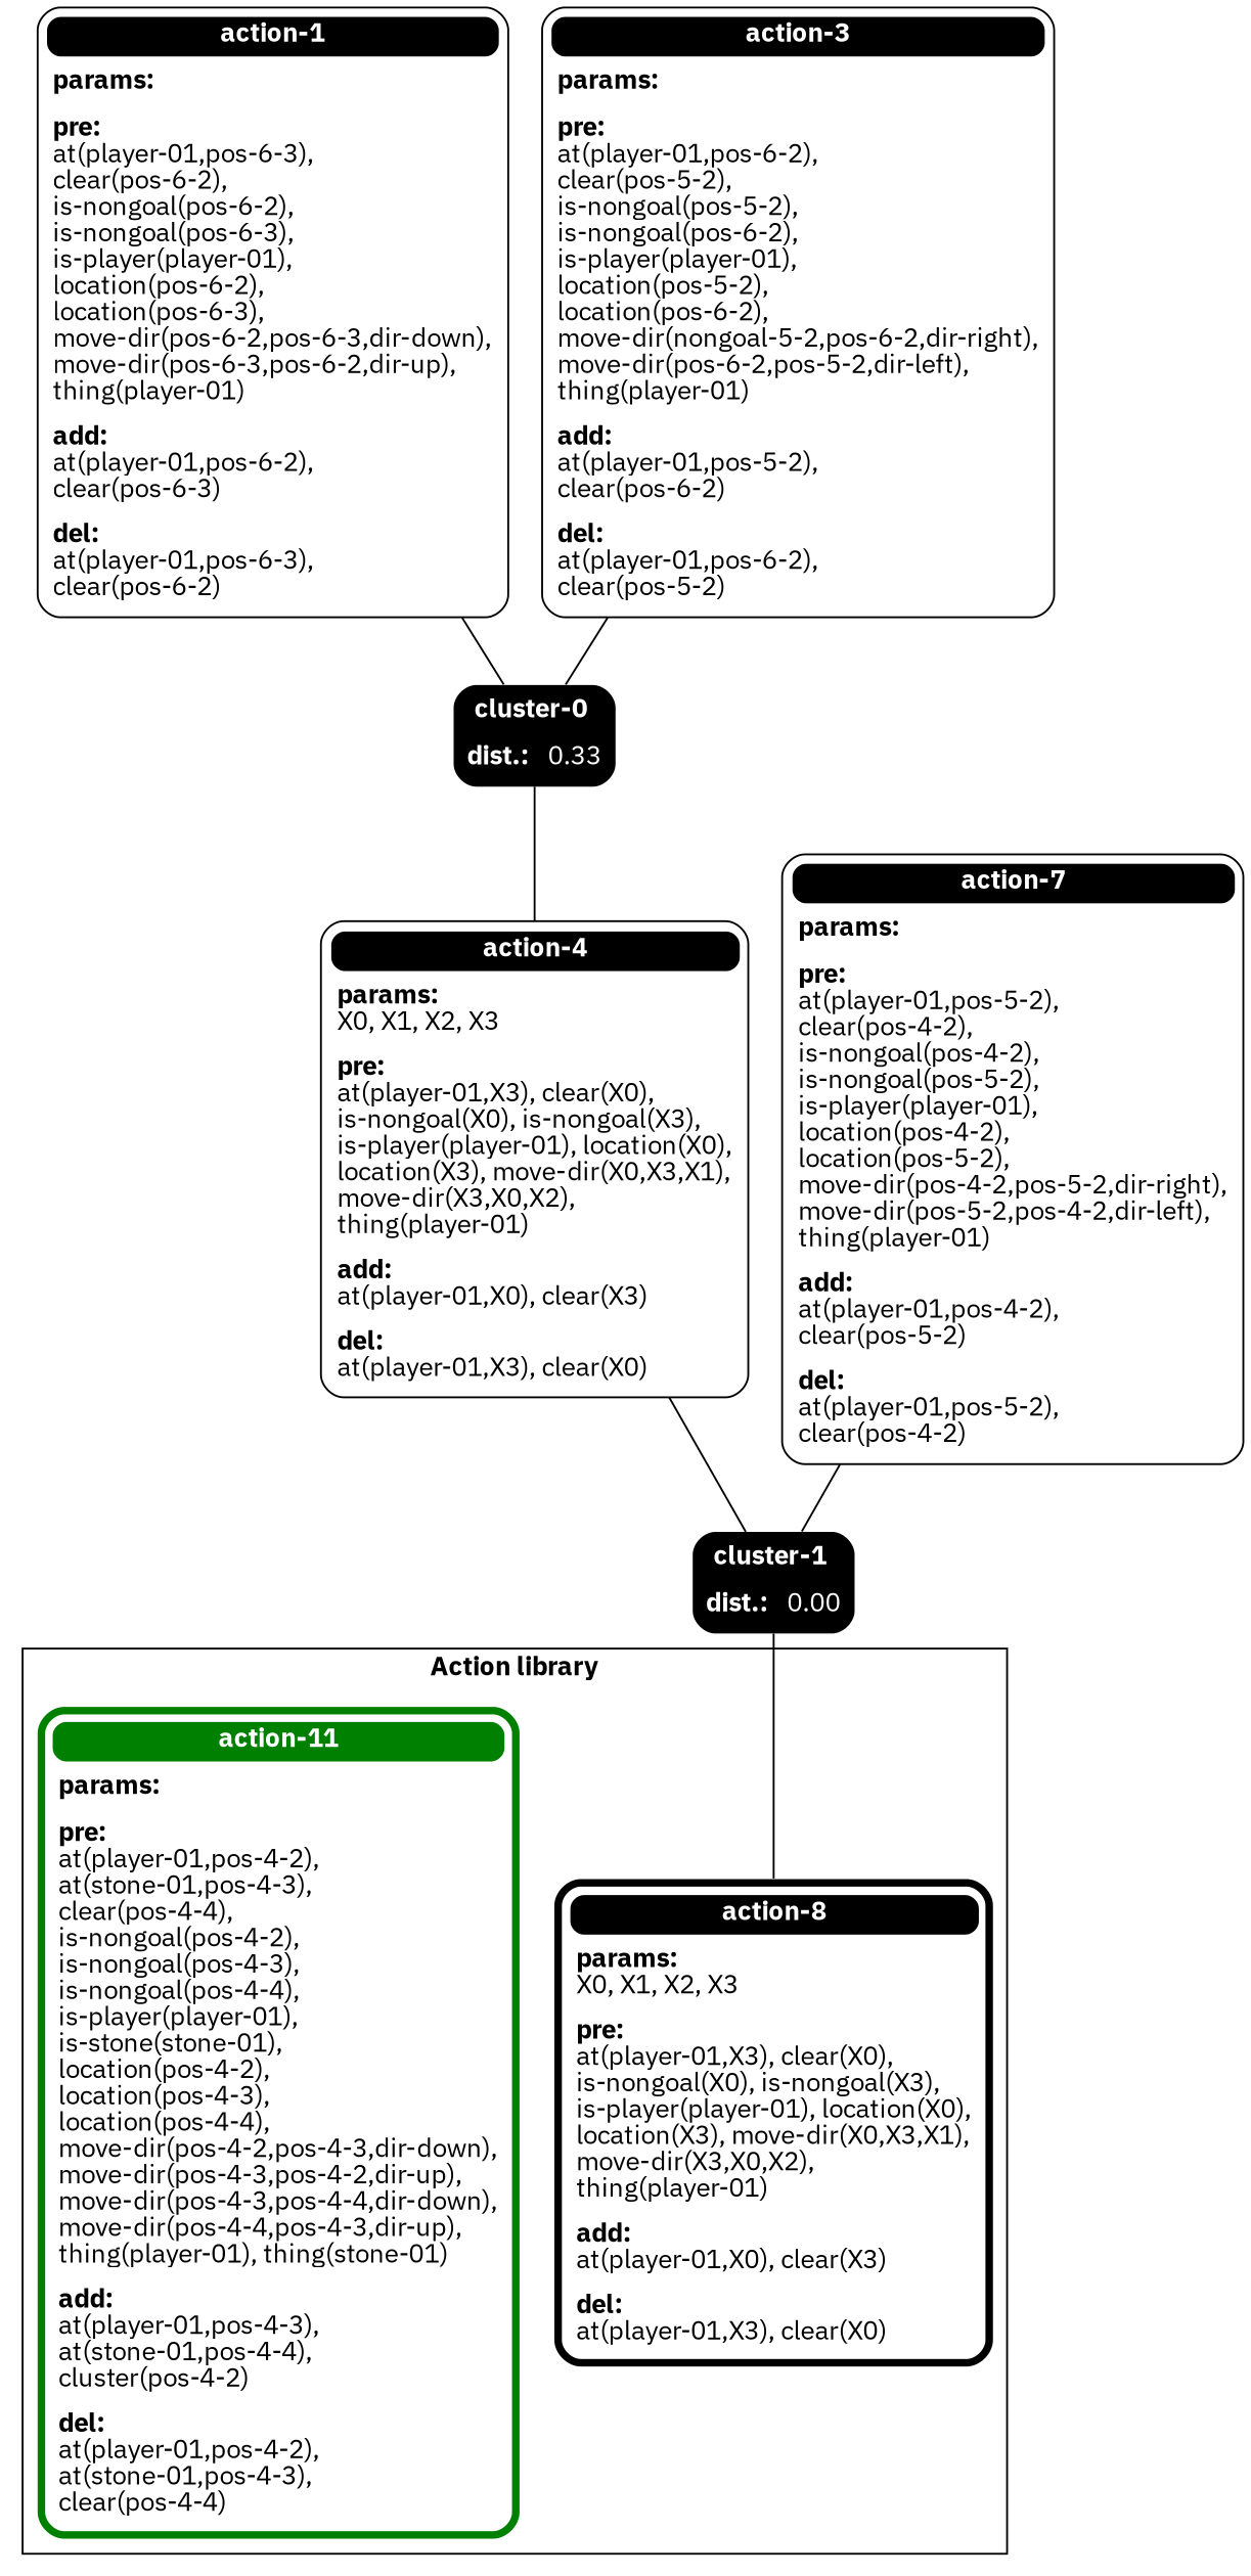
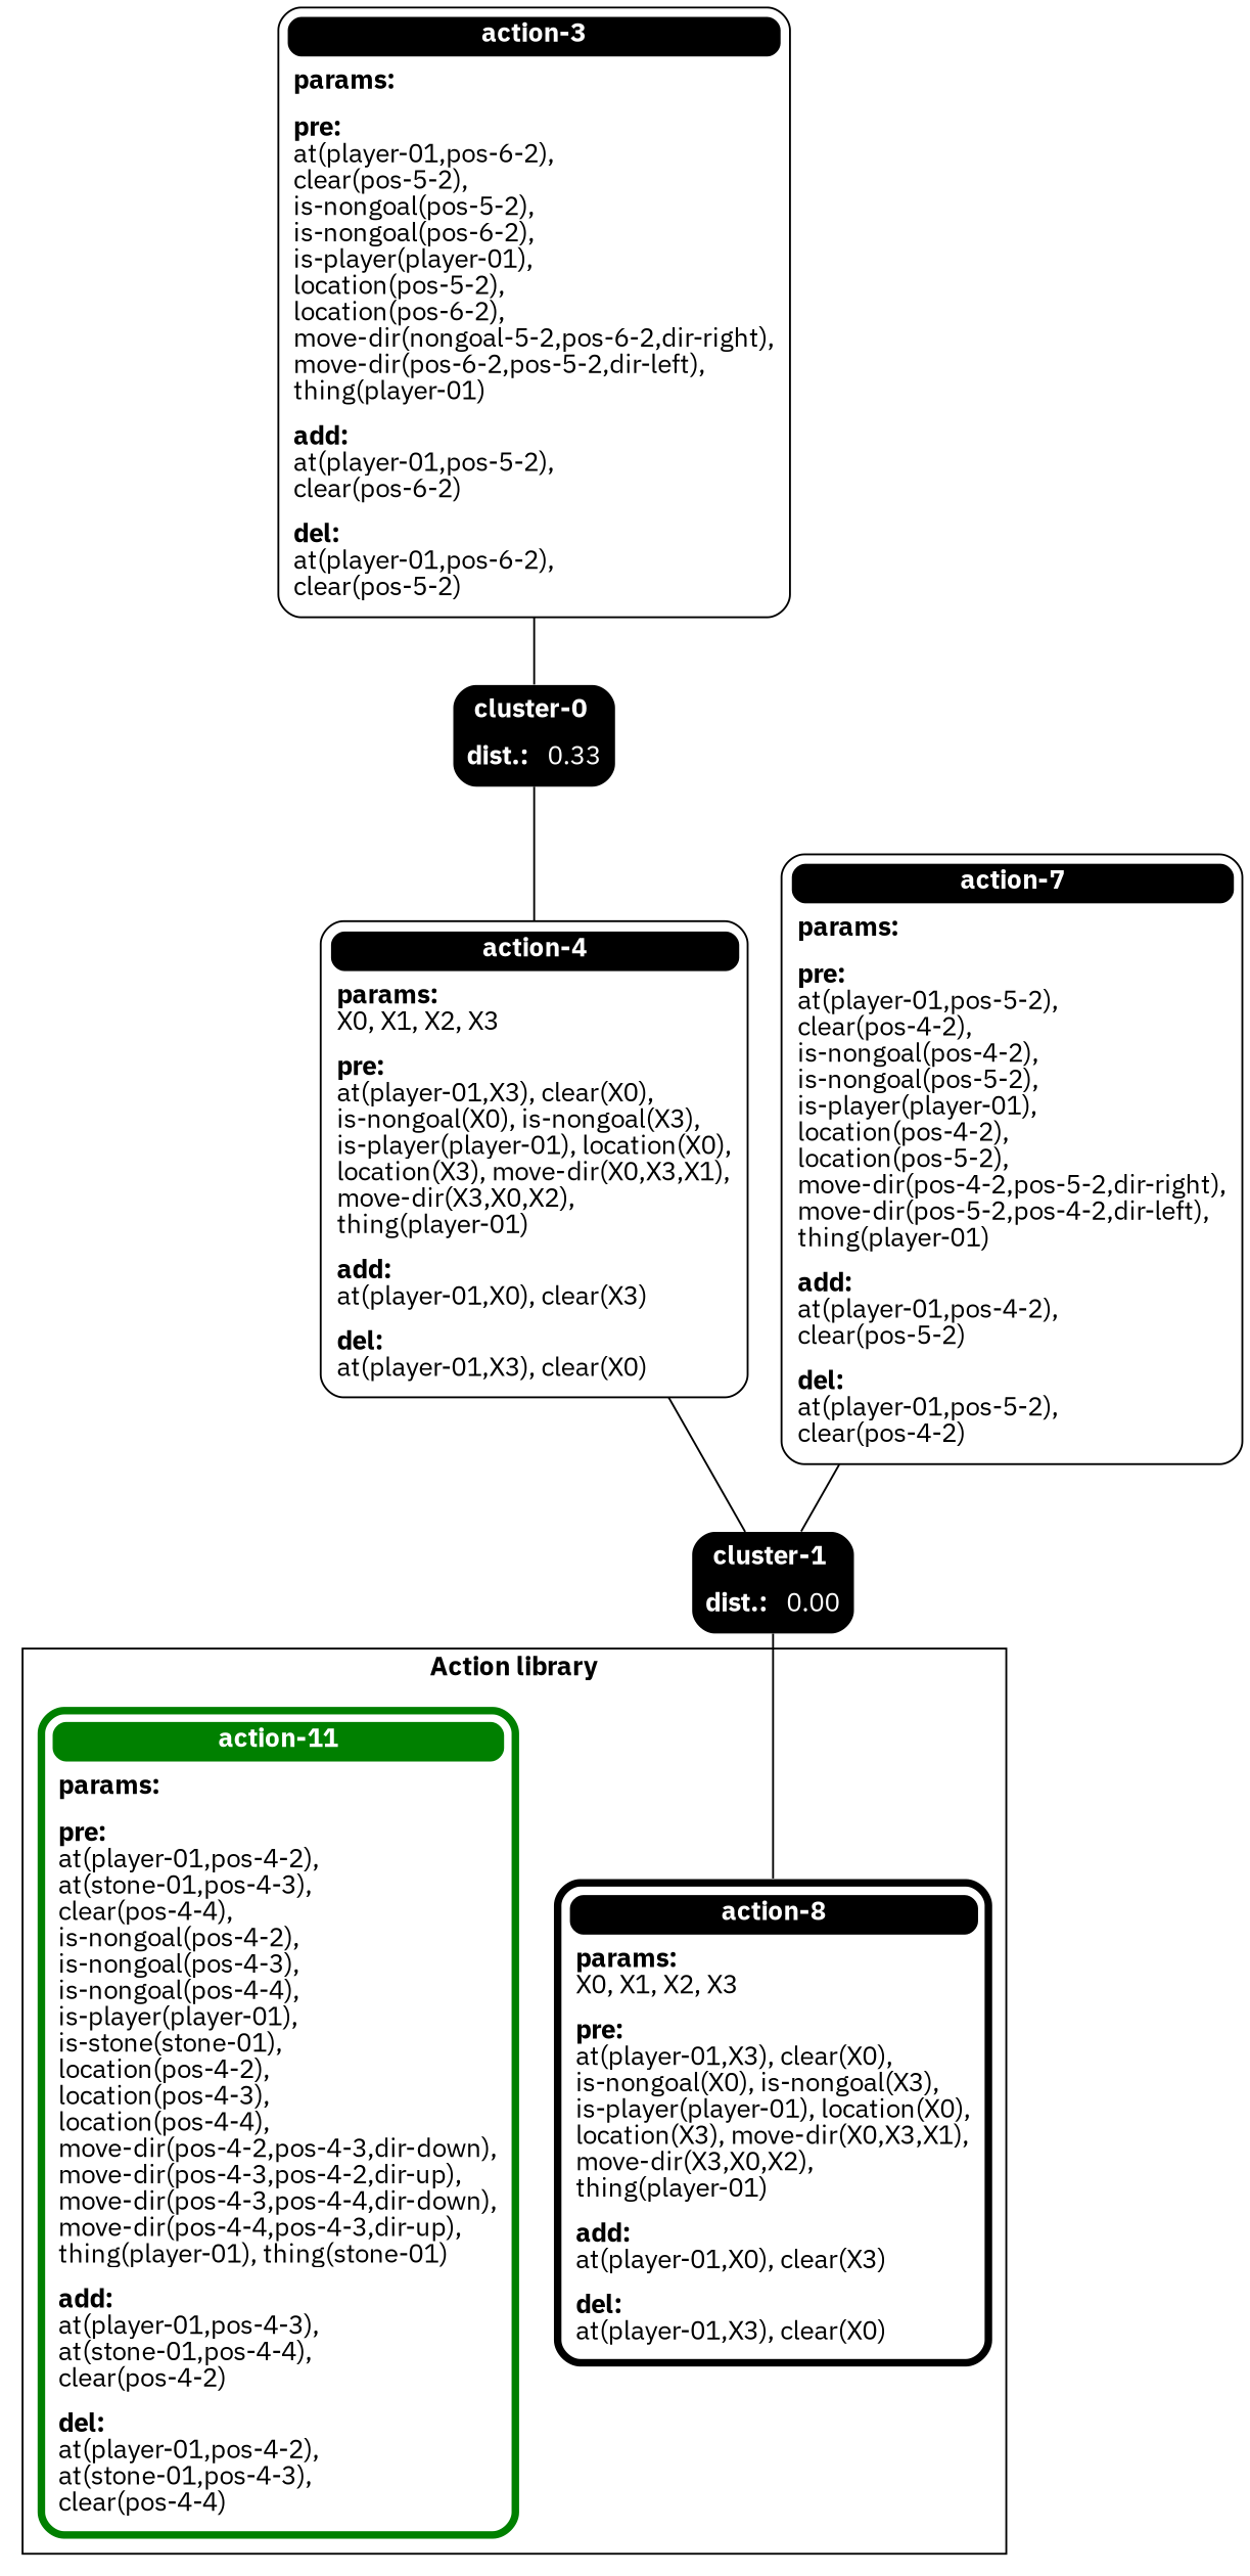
  graph {
    fontname="IBM Plex Sans"
    rankdir=TB
    node [fontcolor=black fontname="IBM Plex Sans" margin=0 shape=none]
    edge [fontname="IBM Plex Sans"]
    n1 [label=<<table color="black" style="rounded" border="4" cellborder="0" cellspacing="4" cellpadding="3"><tr><td style="rounded" align="center" bgcolor="black"><font color="white"><b>action-8</b></font></td></tr><tr><td valign="top" align="left" balign="left"><b>params:</b><br/>X0, X1, X2, X3</td></tr><tr><td valign="top" align="left" balign="left"><b>pre:</b><br/>at(player-01,X3), clear(X0),<br/>is-nongoal(X0), is-nongoal(X3),<br/>is-player(player-01), location(X0),<br/>location(X3), move-dir(X0,X3,X1),<br/>move-dir(X3,X0,X2),<br/>thing(player-01)</td></tr><tr><td valign="top" align="left" balign="left"><b>add:</b><br/>at(player-01,X0), clear(X3)</td></tr><tr><td valign="top" align="left" balign="left"><b>del:</b><br/>at(player-01,X3), clear(X0)</td></tr></table>>]
-   n2 [label=<<table color="#008000" style="rounded" border="4" cellborder="0" cellspacing="4" cellpadding="3"><tr><td style="rounded" align="center" bgcolor="#008000"><font color="white"><b>action-11</b></font></td></tr><tr><td valign="top" align="left" balign="left"><b>params:</b><br/></td></tr><tr><td valign="top" align="left" balign="left"><b>pre:</b><br/>at(player-01,pos-4-2),<br/>at(stone-01,pos-4-3),<br/>clear(pos-4-4),<br/>is-nongoal(pos-4-2),<br/>is-nongoal(pos-4-3),<br/>is-nongoal(pos-4-4),<br/>is-player(player-01),<br/>is-stone(stone-01),<br/>location(pos-4-2),<br/>location(pos-4-3),<br/>location(pos-4-4),<br/>move-dir(pos-4-2,pos-4-3,dir-down),<br/>move-dir(pos-4-3,pos-4-2,dir-up),<br/>move-dir(pos-4-3,pos-4-4,dir-down),<br/>move-dir(pos-4-4,pos-4-3,dir-up),<br/>thing(player-01), thing(stone-01)</td></tr><tr><td valign="top" align="left" balign="left"><b>add:</b><br/>at(player-01,pos-4-3),<br/>at(stone-01,pos-4-4),<br/>cluster(pos-4-2)</td></tr><tr><td valign="top" align="left" balign="left"><b>del:</b><br/>at(player-01,pos-4-2),<br/>at(stone-01,pos-4-3),<br/>clear(pos-4-4)</td></tr></table>>]
-   n3 [label=<<table color="black" style="rounded" border="1" cellborder="0" cellspacing="4" cellpadding="3"><tr><td style="rounded" align="center" bgcolor="black"><font color="white"><b>action-1</b></font></td></tr><tr><td valign="top" align="left" balign="left"><b>params:</b><br/></td></tr><tr><td valign="top" align="left" balign="left"><b>pre:</b><br/>at(player-01,pos-6-3),<br/>clear(pos-6-2),<br/>is-nongoal(pos-6-2),<br/>is-nongoal(pos-6-3),<br/>is-player(player-01),<br/>location(pos-6-2),<br/>location(pos-6-3),<br/>move-dir(pos-6-2,pos-6-3,dir-down),<br/>move-dir(pos-6-3,pos-6-2,dir-up),<br/>thing(player-01)</td></tr><tr><td valign="top" align="left" balign="left"><b>add:</b><br/>at(player-01,pos-6-2),<br/>clear(pos-6-3)</td></tr><tr><td valign="top" align="left" balign="left"><b>del:</b><br/>at(player-01,pos-6-3),<br/>clear(pos-6-2)</td></tr></table>>]
+   n2 [label=<<table color="#008000" style="rounded" border="4" cellborder="0" cellspacing="4" cellpadding="3"><tr><td style="rounded" align="center" bgcolor="#008000"><font color="white"><b>action-11</b></font></td></tr><tr><td valign="top" align="left" balign="left"><b>params:</b><br/></td></tr><tr><td valign="top" align="left" balign="left"><b>pre:</b><br/>at(player-01,pos-4-2),<br/>at(stone-01,pos-4-3),<br/>clear(pos-4-4),<br/>is-nongoal(pos-4-2),<br/>is-nongoal(pos-4-3),<br/>is-nongoal(pos-4-4),<br/>is-player(player-01),<br/>is-stone(stone-01),<br/>location(pos-4-2),<br/>location(pos-4-3),<br/>location(pos-4-4),<br/>move-dir(pos-4-2,pos-4-3,dir-down),<br/>move-dir(pos-4-3,pos-4-2,dir-up),<br/>move-dir(pos-4-3,pos-4-4,dir-down),<br/>move-dir(pos-4-4,pos-4-3,dir-up),<br/>thing(player-01), thing(stone-01)</td></tr><tr><td valign="top" align="left" balign="left"><b>add:</b><br/>at(player-01,pos-4-3),<br/>at(stone-01,pos-4-4),<br/>clear(pos-4-2)</td></tr><tr><td valign="top" align="left" balign="left"><b>del:</b><br/>at(player-01,pos-4-2),<br/>at(stone-01,pos-4-3),<br/>clear(pos-4-4)</td></tr></table>>]
    n4 [fontcolor=white label=<<table bgcolor="black" style="rounded" border="0" cellborder="0" cellspacing="4" cellpadding="3"><tr><td style="rounded" align="center"><b>cluster-0 </b></td></tr><tr><td style="rounded" align="left"><b>dist.:  </b> 0.33</td></tr></table>> penwidth=0]
    n5 [label=<<table color="black" style="rounded" border="1" cellborder="0" cellspacing="4" cellpadding="3"><tr><td style="rounded" align="center" bgcolor="black"><font color="white"><b>action-4</b></font></td></tr><tr><td valign="top" align="left" balign="left"><b>params:</b><br/>X0, X1, X2, X3</td></tr><tr><td valign="top" align="left" balign="left"><b>pre:</b><br/>at(player-01,X3), clear(X0),<br/>is-nongoal(X0), is-nongoal(X3),<br/>is-player(player-01), location(X0),<br/>location(X3), move-dir(X0,X3,X1),<br/>move-dir(X3,X0,X2),<br/>thing(player-01)</td></tr><tr><td valign="top" align="left" balign="left"><b>add:</b><br/>at(player-01,X0), clear(X3)</td></tr><tr><td valign="top" align="left" balign="left"><b>del:</b><br/>at(player-01,X3), clear(X0)</td></tr></table>>]
    n6 [label=<<table color="black" style="rounded" border="1" cellborder="0" cellspacing="4" cellpadding="3"><tr><td style="rounded" align="center" bgcolor="black"><font color="white"><b>action-3</b></font></td></tr><tr><td valign="top" align="left" balign="left"><b>params:</b><br/></td></tr><tr><td valign="top" align="left" balign="left"><b>pre:</b><br/>at(player-01,pos-6-2),<br/>clear(pos-5-2),<br/>is-nongoal(pos-5-2),<br/>is-nongoal(pos-6-2),<br/>is-player(player-01),<br/>location(pos-5-2),<br/>location(pos-6-2),<br/>move-dir(nongoal-5-2,pos-6-2,dir-right),<br/>move-dir(pos-6-2,pos-5-2,dir-left),<br/>thing(player-01)</td></tr><tr><td valign="top" align="left" balign="left"><b>add:</b><br/>at(player-01,pos-5-2),<br/>clear(pos-6-2)</td></tr><tr><td valign="top" align="left" balign="left"><b>del:</b><br/>at(player-01,pos-6-2),<br/>clear(pos-5-2)</td></tr></table>>]
    n7 [fontcolor=white label=<<table bgcolor="black" style="rounded" border="0" cellborder="0" cellspacing="4" cellpadding="3"><tr><td style="rounded" align="center"><b>cluster-1 </b></td></tr><tr><td style="rounded" align="left"><b>dist.:  </b> 0.00</td></tr></table>> penwidth=0]
    n8 [label=<<table color="black" style="rounded" border="1" cellborder="0" cellspacing="4" cellpadding="3"><tr><td style="rounded" align="center" bgcolor="black"><font color="white"><b>action-7</b></font></td></tr><tr><td valign="top" align="left" balign="left"><b>params:</b><br/></td></tr><tr><td valign="top" align="left" balign="left"><b>pre:</b><br/>at(player-01,pos-5-2),<br/>clear(pos-4-2),<br/>is-nongoal(pos-4-2),<br/>is-nongoal(pos-5-2),<br/>is-player(player-01),<br/>location(pos-4-2),<br/>location(pos-5-2),<br/>move-dir(pos-4-2,pos-5-2,dir-right),<br/>move-dir(pos-5-2,pos-4-2,dir-left),<br/>thing(player-01)</td></tr><tr><td valign="top" align="left" balign="left"><b>add:</b><br/>at(player-01,pos-4-2),<br/>clear(pos-5-2)</td></tr><tr><td valign="top" align="left" balign="left"><b>del:</b><br/>at(player-01,pos-5-2),<br/>clear(pos-4-2)</td></tr></table>>]
    subgraph cluster_1 {
      label=<<b>Action library</b>>
      rank=same
      n1
      n2
    }
-   n3 -- n4
    n4 -- n5
    n5 -- n7
    n6 -- n4
    n7 -- n1
    n8 -- n7
  }
